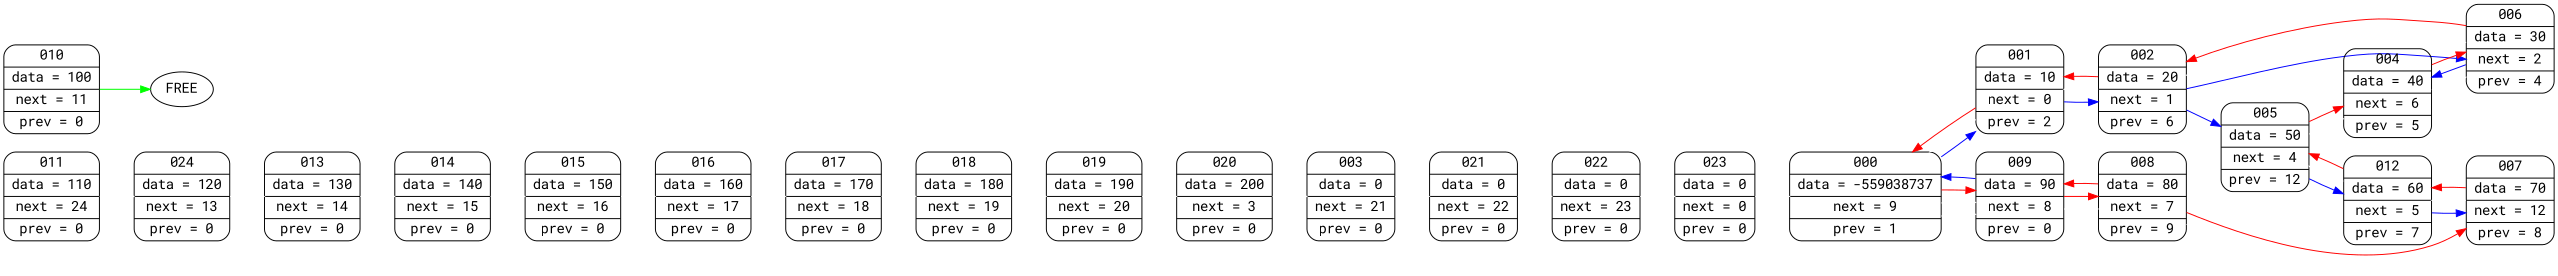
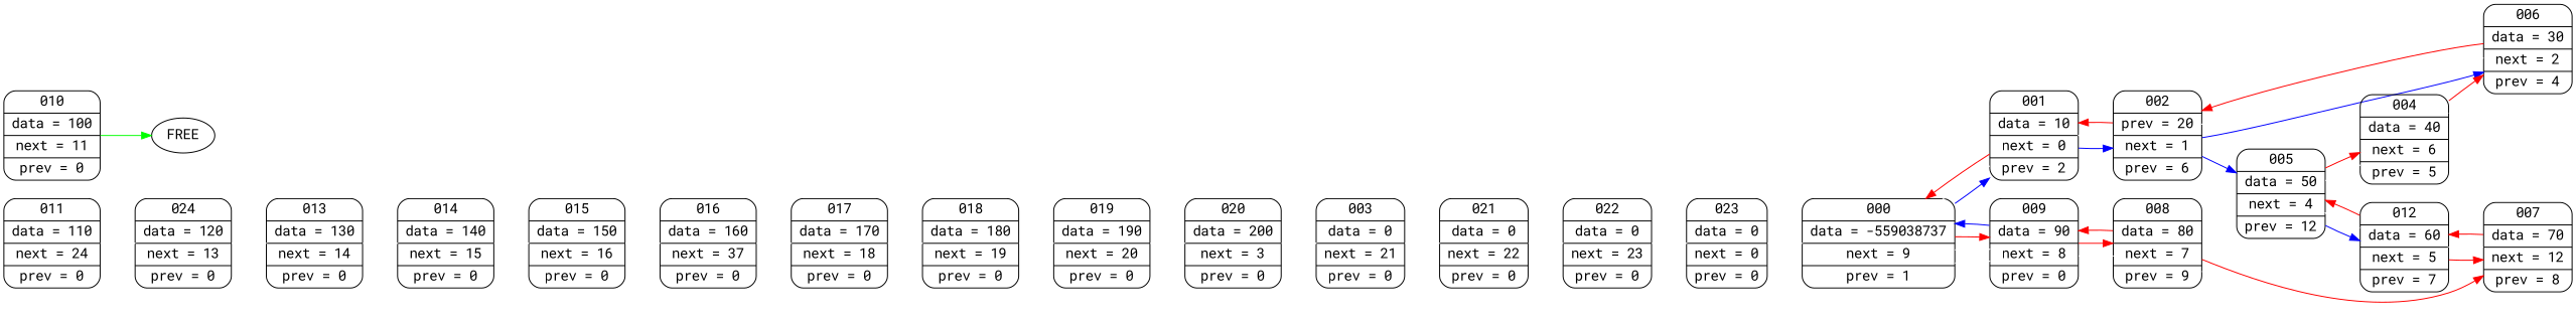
  digraph {
    fontname="Roboto Mono"
    rankdir=LR
    node [fontname="Roboto Mono" shape=Mrecord]
    edge [color=white fontname="Roboto Mono" weight=1000]
    n1 [label=" {000} | {data = -559038737} | {next = 9} |{ prev = 1 }"]
    n2 [label=" {001} | {data = 10} | {next = 0} |{ prev = 2 }"]
    n3 [label=" {009} | {data = 90} | {next = 8} |{ prev = 0 }"]
-   n4 [label=" {002} | {data = 20} | {next = 1} |{ prev = 6 }"]
+   n4 [label=" {002} | {prev = 20} | {next = 1} |{ prev = 6 }"]
    n5 [label=" {008} | {data = 80} | {next = 7} |{ prev = 9 }"]
    n6 [label=" {006} | {data = 30} | {next = 2} |{ prev = 4 }"]
    n7 [label=" {005} | {data = 50} | {next = 4} |{ prev = 12 }"]
    n8 [label=" {004} | {data = 40} | {next = 6} |{ prev = 5 }"]
    n9 [label=" {003} | {data = 0} | {next = 21} |{ prev = 0 }"]
    n10 [label=" {021} | {data = 0} | {next = 22} |{ prev = 0 }"]
    n11 [label=" {022} | {data = 0} | {next = 23} |{ prev = 0 }"]
    n12 [label=" {012} | {data = 60} | {next = 5} |{ prev = 7 }"]
    n13 [label=" {007} | {data = 70} | {next = 12} |{ prev = 8 }"]
    n14 [label=" {010} | {data = 100} | {next = 11} |{ prev = 0 }"]
    FREE [shape=""]
    n16 [label=" {011} | {data = 110} | {next = 24} |{ prev = 0 }"]
    n17 [label=" {024} | {data = 120} | {next = 13} |{ prev = 0 }"]
    n18 [label=" {013} | {data = 130} | {next = 14} |{ prev = 0 }"]
    n19 [label=" {014} | {data = 140} | {next = 15} |{ prev = 0 }"]
    n20 [label=" {015} | {data = 150} | {next = 16} |{ prev = 0 }"]
-   n21 [label=" {016} | {data = 160} | {next = 17} |{ prev = 0 }"]
+   n21 [label=" {016} | {data = 160} | {next = 37} |{ prev = 0 }"]
    n22 [label=" {017} | {data = 170} | {next = 18} |{ prev = 0 }"]
    n23 [label=" {018} | {data = 180} | {next = 19} |{ prev = 0 }"]
    n24 [label=" {019} | {data = 190} | {next = 20} |{ prev = 0 }"]
    n25 [label=" {020} | {data = 200} | {next = 3} |{ prev = 0 }"]
    n26 [label=" {023} | {data = 0} | {next = 0} |{ prev = 0 }"]
    n1 -> n2 [color=blue weight=""]
    n1 -> n3
    n1 -> n3
    n1 -> n3 [color=red weight=100]
    n2 -> n1
    n2 -> n1 [color=red weight=100]
    n2 -> n4 [color=blue weight=""]
    n3 -> n1 [color=blue weight=""]
    n3 -> n5
    n3 -> n5 [color=red weight=100]
    n4 -> n2
    n4 -> n2 [color=red weight=100]
    n4 -> n6 [color=blue weight=""]
    n4 -> n7 [color=blue weight=""]
    n5 -> n3 [color=red weight=""]
    n5 -> n13
    n5 -> n13 [color=red weight=100]
    n6 -> n4
    n6 -> n4 [color=red weight=100]
-   n6 -> n8 [color=blue weight=""]
    n7 -> n8
    n7 -> n8 [color=red weight=100]
    n7 -> n12 [color=blue weight=""]
    n8 -> n6
    n8 -> n6 [color=red weight=100]
    n9 -> n10
    n10 -> n11
    n11 -> n26
    n12 -> n7
    n12 -> n7 [color=red weight=100]
-   n12 -> n13 [color=blue weight=""]
+   n12 -> n13 [color=red weight=""]
    n13 -> n12
    n13 -> n12 [color=red weight=100]
    n14 -> FREE [color=green weight=""]
    n16 -> n17
    n17 -> n18
    n18 -> n19
    n19 -> n20
    n20 -> n21
    n21 -> n22
    n22 -> n23
    n23 -> n24
    n24 -> n25
    n25 -> n9
    n26 -> n1
  }
